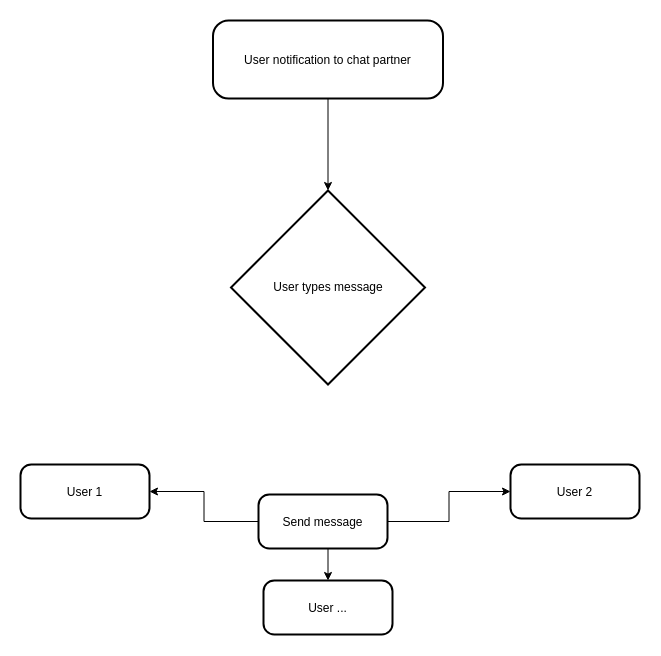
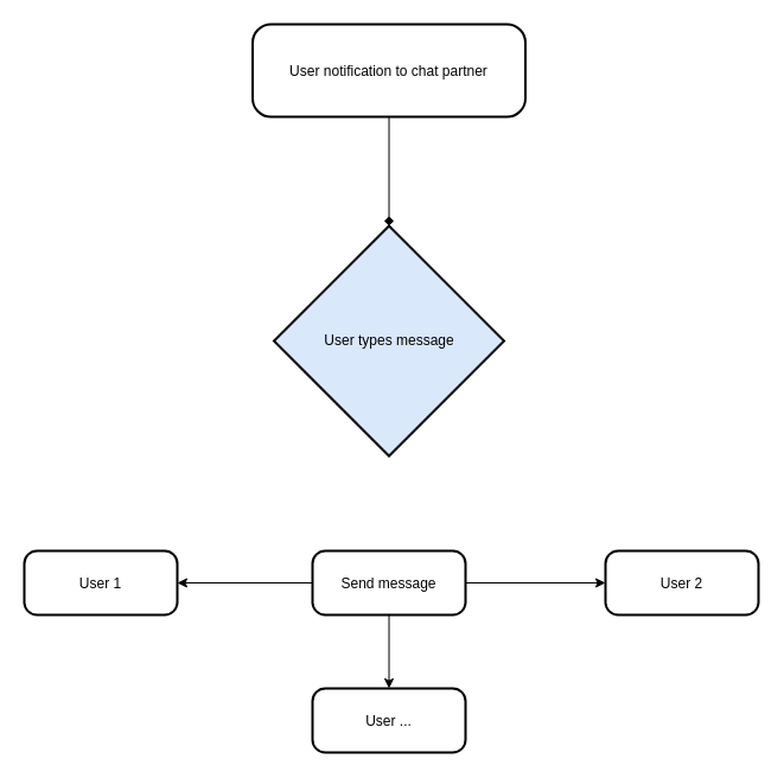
  <mxCell id="0" />
  <mxCell id="1" parent="0" />
- <mxCell id="2" style="edgeStyle=orthogonalEdgeStyle;rounded=0;orthogonalLoop=1;jettySize=auto;html=1;exitX=0.5;exitY=1;exitDx=0;exitDy=0;" edge="1" parent="1" source="3" target="4"><mxGeometry relative="1" as="geometry"><mxPoint x="328" y="216" as="targetPoint" /></mxGeometry></mxCell>
+ <mxCell id="2" style="edgeStyle=orthogonalEdgeStyle;rounded=0;orthogonalLoop=1;jettySize=auto;html=1;exitX=0.5;exitY=1;exitDx=0;exitDy=0;endArrow=diamond;" edge="1" parent="1" source="3" target="4"><mxGeometry relative="1" as="geometry"><mxPoint x="328" y="216" as="targetPoint" /></mxGeometry></mxCell>
  <mxCell id="3" value="User notification to chat partner" style="rounded=1;arcSize=20;strokeWidth=2" parent="1" vertex="1"><mxGeometry x="212.5" y="20" width="230" height="78" as="geometry" /></mxCell>
- <mxCell id="4" value="User types message" style="rhombus;strokeWidth=2;whiteSpace=wrap;" parent="1" vertex="1"><mxGeometry x="230.5" y="190" width="194" height="194" as="geometry" /></mxCell>
+ <mxCell id="4" value="User types message" style="rhombus;strokeWidth=2;whiteSpace=wrap;fillColor=#dae8fc;" parent="1" vertex="1"><mxGeometry x="230.5" y="190" width="194" height="194" as="geometry" /></mxCell>
  <mxCell id="5" style="edgeStyle=orthogonalEdgeStyle;rounded=0;orthogonalLoop=1;jettySize=auto;html=1;exitX=0.5;exitY=1;exitDx=0;exitDy=0;entryX=0.5;entryY=0;entryDx=0;entryDy=0;" edge="1" parent="1" source="8" target="11"><mxGeometry relative="1" as="geometry" /></mxCell>
  <mxCell id="6" style="edgeStyle=orthogonalEdgeStyle;rounded=0;orthogonalLoop=1;jettySize=auto;html=1;exitX=0;exitY=0.5;exitDx=0;exitDy=0;entryX=1;entryY=0.5;entryDx=0;entryDy=0;" edge="1" parent="1" source="8" target="9"><mxGeometry relative="1" as="geometry" /></mxCell>
  <mxCell id="7" style="edgeStyle=orthogonalEdgeStyle;rounded=0;orthogonalLoop=1;jettySize=auto;html=1;exitX=1;exitY=0.5;exitDx=0;exitDy=0;entryX=0;entryY=0.5;entryDx=0;entryDy=0;" edge="1" parent="1" source="8" target="10"><mxGeometry relative="1" as="geometry" /></mxCell>
- <mxCell id="8" value="Send message" style="rounded=1;arcSize=20;strokeWidth=2" parent="1" vertex="1"><mxGeometry x="258" y="494" width="129" height="54" as="geometry" /></mxCell>
+ <mxCell id="8" value="Send message" style="rounded=1;arcSize=20;strokeWidth=2" parent="1" vertex="1"><mxGeometry x="263" y="464" width="129" height="54" as="geometry" /></mxCell>
  <mxCell id="9" value="User 1" style="rounded=1;arcSize=20;strokeWidth=2" vertex="1" parent="1"><mxGeometry x="20" y="464" width="129" height="54" as="geometry" /></mxCell>
  <mxCell id="10" value="User 2" style="rounded=1;arcSize=20;strokeWidth=2" vertex="1" parent="1"><mxGeometry x="510" y="464" width="129" height="54" as="geometry" /></mxCell>
  <mxCell id="11" value="User ..." style="rounded=1;arcSize=20;strokeWidth=2" vertex="1" parent="1"><mxGeometry x="263" y="580" width="129" height="54" as="geometry" /></mxCell>
